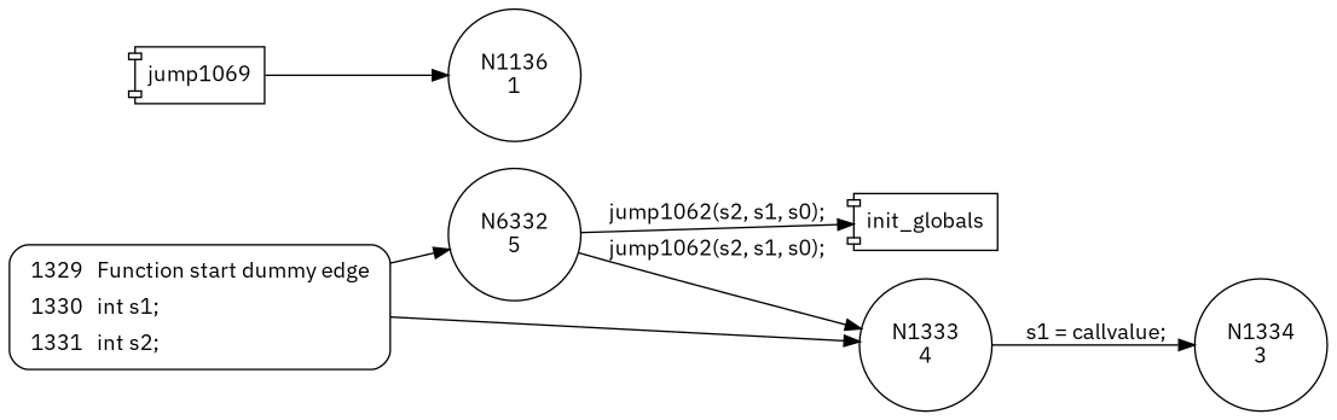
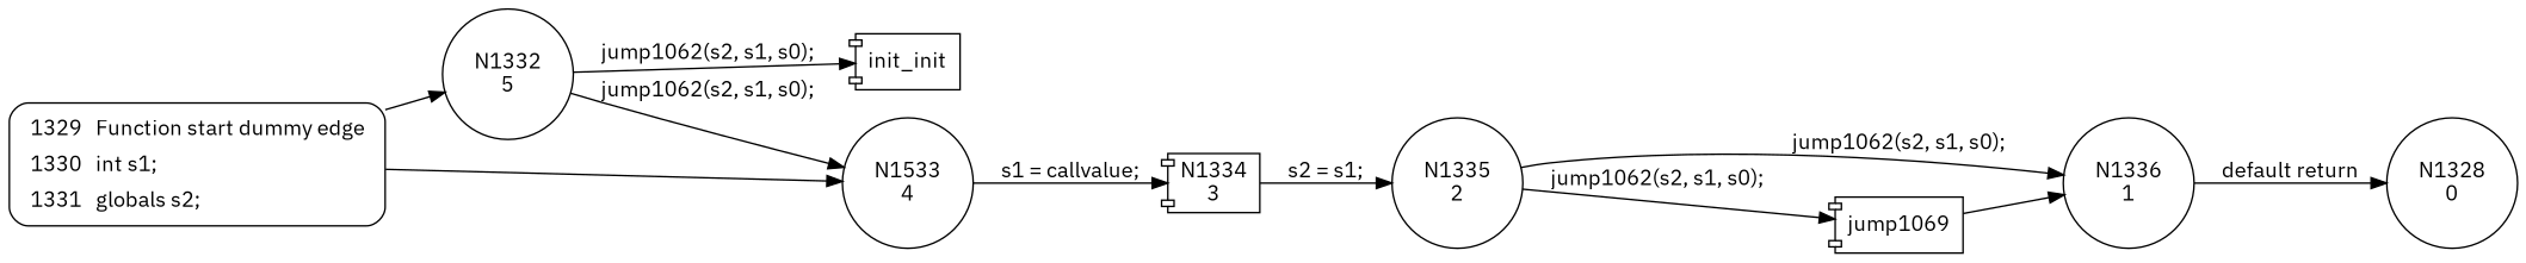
  digraph {
    fontname="IBM Plex Sans"
    rankdir=LR
    node [fontname="IBM Plex Sans" shape=circle]
    edge [fontname="IBM Plex Sans"]
-   n1 [label="N6332\n5"]
-   n2 [label="N1333\n4"]
-   n3 [label=init_globals shape=component]
-   n4 [label="N1334\n3"]
-   n6 [label="N1136\n1"]
+   n1 [label="N1332\n5"]
+   n2 [label="N1533\n4"]
+   n3 [label=init_init shape=component]
+   n4 [label="N1334\n3" shape=component]
+   n5 [label="N1335\n2"]
+   n6 [label="N1336\n1"]
    n7 [label=jump1069 shape=component]
-   n9 [fillcolor=white label=<<table border="0" cellborder="0" cellpadding="3" bgcolor="white"><tr><td align="right">1329</td><td align="left">Function start dummy edge</td></tr><tr><td align="right">1330</td><td align="left">int s1;</td></tr><tr><td align="right">1331</td><td align="left">int s2;</td></tr></table>> penwidth=1 shape=Mrecord style="filled,bold"]
+   n8 [label="N1328\n0"]
+   n9 [fillcolor=white label=<<table border="0" cellborder="0" cellpadding="3" bgcolor="white"><tr><td align="right">1329</td><td align="left">Function start dummy edge</td></tr><tr><td align="right">1330</td><td align="left">int s1;</td></tr><tr><td align="right">1331</td><td align="left">globals s2;</td></tr></table>> penwidth=1 shape=Mrecord style="filled,bold"]
    n1 -> n2 [label="jump1062(s2, s1, s0);"]
    n1 -> n3 [label="jump1062(s2, s1, s0);"]
    n2 -> n4 [label="s1 = callvalue;"]
+   n4 -> n5 [label="s2 = s1;"]
+   n5 -> n6 [label="jump1062(s2, s1, s0);"]
+   n5 -> n7 [label="jump1062(s2, s1, s0);"]
+   n6 -> n8 [label="default return"]
    n7 -> n6
    n9 -> n1
    n9 -> n2
  }
